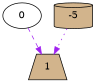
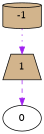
  digraph {
    node [fillcolor=tan style=filled]
    edge [color=purple]
    0 [fillcolor=white shape=ellipse]
    1 [shape=trapezium]
-   -1 [shape=cylinder label=-5]
-   0 -> 1 [style=dashed]
+   -1 [shape=cylinder]
+   1 -> 0 [style=dashed]
    -1 -> 1 [style=dotted]
  }
